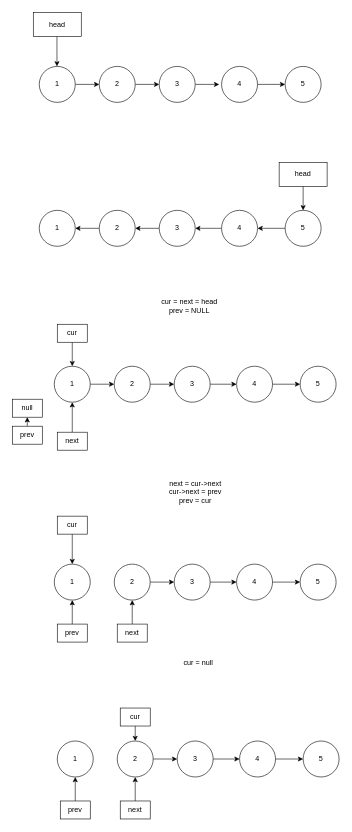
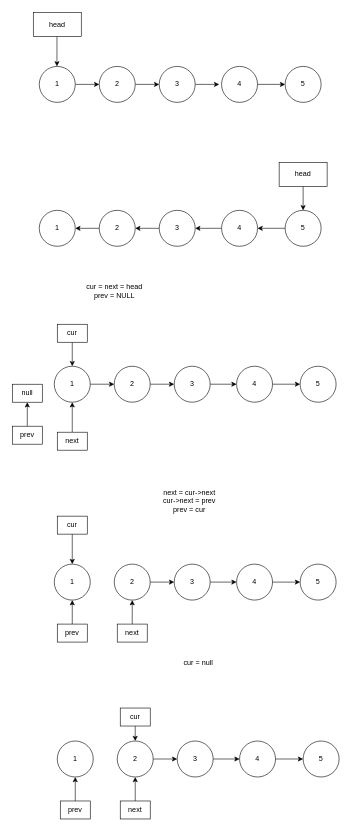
  <mxCell id="0" />
  <mxCell id="1" parent="0" />
  <mxCell id="2" style="edgeStyle=orthogonalEdgeStyle;rounded=0;orthogonalLoop=1;jettySize=auto;html=1;exitX=1;exitY=0.5;exitDx=0;exitDy=0;entryX=0;entryY=0.5;entryDx=0;entryDy=0;" parent="1" source="3" target="5" edge="1"><mxGeometry relative="1" as="geometry" /></mxCell>
  <mxCell id="3" value="1" style="ellipse;whiteSpace=wrap;html=1;" parent="1" vertex="1"><mxGeometry x="65" y="110" width="60" height="60" as="geometry" /></mxCell>
  <mxCell id="4" style="edgeStyle=orthogonalEdgeStyle;rounded=0;orthogonalLoop=1;jettySize=auto;html=1;exitX=1;exitY=0.5;exitDx=0;exitDy=0;" parent="1" source="5" target="7" edge="1"><mxGeometry relative="1" as="geometry" /></mxCell>
  <mxCell id="5" value="2" style="ellipse;whiteSpace=wrap;html=1;" parent="1" vertex="1"><mxGeometry x="165" y="110" width="60" height="60" as="geometry" /></mxCell>
  <mxCell id="6" style="edgeStyle=orthogonalEdgeStyle;rounded=0;orthogonalLoop=1;jettySize=auto;html=1;exitX=1;exitY=0.5;exitDx=0;exitDy=0;" parent="1" source="7" edge="1"><mxGeometry relative="1" as="geometry"><mxPoint x="365" y="140" as="targetPoint" /></mxGeometry></mxCell>
  <mxCell id="7" value="3" style="ellipse;whiteSpace=wrap;html=1;" parent="1" vertex="1"><mxGeometry x="265" y="110" width="60" height="60" as="geometry" /></mxCell>
  <mxCell id="8" style="edgeStyle=orthogonalEdgeStyle;rounded=0;orthogonalLoop=1;jettySize=auto;html=1;exitX=1;exitY=0.5;exitDx=0;exitDy=0;entryX=0;entryY=0.5;entryDx=0;entryDy=0;" parent="1" source="9" target="10" edge="1"><mxGeometry relative="1" as="geometry" /></mxCell>
  <mxCell id="9" value="4" style="ellipse;whiteSpace=wrap;html=1;" parent="1" vertex="1"><mxGeometry x="369" y="110" width="60" height="60" as="geometry" /></mxCell>
  <mxCell id="10" value="5" style="ellipse;whiteSpace=wrap;html=1;" parent="1" vertex="1"><mxGeometry x="475" y="110" width="60" height="60" as="geometry" /></mxCell>
  <mxCell id="11" value="" style="endArrow=classic;html=1;rounded=0;" parent="1" edge="1"><mxGeometry width="50" height="50" relative="1" as="geometry"><mxPoint x="94.5" y="60" as="sourcePoint" /><mxPoint x="94.5" y="110" as="targetPoint" /></mxGeometry></mxCell>
  <mxCell id="12" value="head" style="rounded=0;whiteSpace=wrap;html=1;" parent="1" vertex="1"><mxGeometry x="55" y="20" width="80" height="40" as="geometry" /></mxCell>
  <mxCell id="13" style="edgeStyle=orthogonalEdgeStyle;rounded=0;orthogonalLoop=1;jettySize=auto;html=1;exitX=1;exitY=0.5;exitDx=0;exitDy=0;entryX=1;entryY=0.5;entryDx=0;entryDy=0;" parent="1" source="14" target="14" edge="1"><mxGeometry relative="1" as="geometry"><Array as="points" /></mxGeometry></mxCell>
  <mxCell id="14" value="1" style="ellipse;whiteSpace=wrap;html=1;" parent="1" vertex="1"><mxGeometry x="65" y="350" width="60" height="60" as="geometry" /></mxCell>
  <mxCell id="15" style="edgeStyle=orthogonalEdgeStyle;rounded=0;orthogonalLoop=1;jettySize=auto;html=1;exitX=0;exitY=0.5;exitDx=0;exitDy=0;entryX=1;entryY=0.5;entryDx=0;entryDy=0;" parent="1" source="16" target="14" edge="1"><mxGeometry relative="1" as="geometry" /></mxCell>
  <mxCell id="16" value="2" style="ellipse;whiteSpace=wrap;html=1;" parent="1" vertex="1"><mxGeometry x="165" y="350" width="60" height="60" as="geometry" /></mxCell>
  <mxCell id="17" style="edgeStyle=orthogonalEdgeStyle;rounded=0;orthogonalLoop=1;jettySize=auto;html=1;exitX=0;exitY=0.5;exitDx=0;exitDy=0;entryX=1;entryY=0.5;entryDx=0;entryDy=0;" parent="1" source="18" target="16" edge="1"><mxGeometry relative="1" as="geometry" /></mxCell>
  <mxCell id="18" value="3" style="ellipse;whiteSpace=wrap;html=1;" parent="1" vertex="1"><mxGeometry x="265" y="350" width="60" height="60" as="geometry" /></mxCell>
  <mxCell id="19" style="edgeStyle=orthogonalEdgeStyle;rounded=0;orthogonalLoop=1;jettySize=auto;html=1;exitX=0;exitY=0.5;exitDx=0;exitDy=0;entryX=1;entryY=0.5;entryDx=0;entryDy=0;" parent="1" source="20" target="18" edge="1"><mxGeometry relative="1" as="geometry" /></mxCell>
  <mxCell id="20" value="4" style="ellipse;whiteSpace=wrap;html=1;" parent="1" vertex="1"><mxGeometry x="369" y="350" width="60" height="60" as="geometry" /></mxCell>
  <mxCell id="21" style="edgeStyle=orthogonalEdgeStyle;rounded=0;orthogonalLoop=1;jettySize=auto;html=1;exitX=0;exitY=0.5;exitDx=0;exitDy=0;" parent="1" source="22" target="20" edge="1"><mxGeometry relative="1" as="geometry" /></mxCell>
  <mxCell id="22" value="5" style="ellipse;whiteSpace=wrap;html=1;" parent="1" vertex="1"><mxGeometry x="475" y="350" width="60" height="60" as="geometry" /></mxCell>
  <mxCell id="23" style="edgeStyle=orthogonalEdgeStyle;rounded=0;orthogonalLoop=1;jettySize=auto;html=1;exitX=0.5;exitY=1;exitDx=0;exitDy=0;entryX=0.5;entryY=0;entryDx=0;entryDy=0;" parent="1" source="24" target="22" edge="1"><mxGeometry relative="1" as="geometry" /></mxCell>
  <mxCell id="24" value="head" style="rounded=0;whiteSpace=wrap;html=1;" parent="1" vertex="1"><mxGeometry x="465" y="270" width="80" height="40" as="geometry" /></mxCell>
  <mxCell id="25" style="edgeStyle=orthogonalEdgeStyle;rounded=0;orthogonalLoop=1;jettySize=auto;html=1;exitX=1;exitY=0.5;exitDx=0;exitDy=0;" parent="1" source="27" edge="1"><mxGeometry relative="1" as="geometry"><mxPoint x="150" y="640" as="targetPoint" /></mxGeometry></mxCell>
  <mxCell id="26" style="edgeStyle=orthogonalEdgeStyle;rounded=0;orthogonalLoop=1;jettySize=auto;html=1;exitX=1;exitY=0.5;exitDx=0;exitDy=0;entryX=0;entryY=0.5;entryDx=0;entryDy=0;" parent="1" source="27" target="32" edge="1"><mxGeometry relative="1" as="geometry" /></mxCell>
  <mxCell id="27" value="1" style="ellipse;whiteSpace=wrap;html=1;" parent="1" vertex="1"><mxGeometry x="90" y="610" width="60" height="60" as="geometry" /></mxCell>
  <mxCell id="28" style="edgeStyle=orthogonalEdgeStyle;rounded=0;orthogonalLoop=1;jettySize=auto;html=1;exitX=1;exitY=0.5;exitDx=0;exitDy=0;" parent="1" source="32" edge="1"><mxGeometry relative="1" as="geometry"><mxPoint x="250" y="640" as="targetPoint" /></mxGeometry></mxCell>
  <mxCell id="29" style="edgeStyle=orthogonalEdgeStyle;rounded=0;orthogonalLoop=1;jettySize=auto;html=1;exitX=1;exitY=0.5;exitDx=0;exitDy=0;" parent="1" source="32" edge="1"><mxGeometry relative="1" as="geometry"><mxPoint x="290" y="640" as="targetPoint" /></mxGeometry></mxCell>
  <mxCell id="30" style="edgeStyle=orthogonalEdgeStyle;rounded=0;orthogonalLoop=1;jettySize=auto;html=1;entryX=1;entryY=0.5;entryDx=0;entryDy=0;" parent="1" target="27" edge="1"><mxGeometry relative="1" as="geometry"><mxPoint x="150" y="640" as="sourcePoint" /></mxGeometry></mxCell>
  <mxCell id="31" style="edgeStyle=orthogonalEdgeStyle;rounded=0;orthogonalLoop=1;jettySize=auto;html=1;exitX=0;exitY=0.5;exitDx=0;exitDy=0;entryX=0;entryY=0.5;entryDx=0;entryDy=0;" parent="1" source="32" target="32" edge="1"><mxGeometry relative="1" as="geometry"><Array as="points" /></mxGeometry></mxCell>
  <mxCell id="32" value="2" style="ellipse;whiteSpace=wrap;html=1;" parent="1" vertex="1"><mxGeometry x="190" y="610" width="60" height="60" as="geometry" /></mxCell>
  <mxCell id="33" style="edgeStyle=orthogonalEdgeStyle;rounded=0;orthogonalLoop=1;jettySize=auto;html=1;exitX=1;exitY=0.5;exitDx=0;exitDy=0;entryX=0;entryY=0.5;entryDx=0;entryDy=0;" parent="1" source="35" target="37" edge="1"><mxGeometry relative="1" as="geometry"><mxPoint x="390" y="640" as="targetPoint" /></mxGeometry></mxCell>
  <mxCell id="34" style="edgeStyle=orthogonalEdgeStyle;rounded=0;orthogonalLoop=1;jettySize=auto;html=1;exitX=0;exitY=0.5;exitDx=0;exitDy=0;" parent="1" source="35" edge="1"><mxGeometry relative="1" as="geometry"><mxPoint x="290" y="640" as="targetPoint" /></mxGeometry></mxCell>
  <mxCell id="35" value="3" style="ellipse;whiteSpace=wrap;html=1;" parent="1" vertex="1"><mxGeometry x="290" y="610" width="60" height="60" as="geometry" /></mxCell>
  <mxCell id="36" style="edgeStyle=orthogonalEdgeStyle;rounded=0;orthogonalLoop=1;jettySize=auto;html=1;exitX=1;exitY=0.5;exitDx=0;exitDy=0;entryX=0;entryY=0.5;entryDx=0;entryDy=0;" parent="1" source="37" target="38" edge="1"><mxGeometry relative="1" as="geometry" /></mxCell>
  <mxCell id="37" value="4" style="ellipse;whiteSpace=wrap;html=1;" parent="1" vertex="1"><mxGeometry x="394" y="610" width="60" height="60" as="geometry" /></mxCell>
  <mxCell id="38" value="5" style="ellipse;whiteSpace=wrap;html=1;" parent="1" vertex="1"><mxGeometry x="500" y="610" width="60" height="60" as="geometry" /></mxCell>
  <mxCell id="39" style="edgeStyle=orthogonalEdgeStyle;rounded=0;orthogonalLoop=1;jettySize=auto;html=1;exitX=0.5;exitY=1;exitDx=0;exitDy=0;entryX=0.5;entryY=0;entryDx=0;entryDy=0;" parent="1" source="40" target="27" edge="1"><mxGeometry relative="1" as="geometry" /></mxCell>
  <mxCell id="40" value="cur&lt;br&gt;" style="rounded=0;whiteSpace=wrap;html=1;" parent="1" vertex="1"><mxGeometry x="95" y="540" width="50" height="30" as="geometry" /></mxCell>
  <mxCell id="41" style="edgeStyle=orthogonalEdgeStyle;rounded=0;orthogonalLoop=1;jettySize=auto;html=1;exitX=0.5;exitY=0;exitDx=0;exitDy=0;entryX=0.5;entryY=1;entryDx=0;entryDy=0;" parent="1" source="42" target="88" edge="1"><mxGeometry relative="1" as="geometry" /></mxCell>
  <mxCell id="42" value="prev" style="rounded=0;whiteSpace=wrap;html=1;" parent="1" vertex="1"><mxGeometry x="20" y="710" width="50" height="30" as="geometry" /></mxCell>
  <mxCell id="43" style="edgeStyle=orthogonalEdgeStyle;rounded=0;orthogonalLoop=1;jettySize=auto;html=1;exitX=0.5;exitY=0;exitDx=0;exitDy=0;entryX=0.5;entryY=1;entryDx=0;entryDy=0;" parent="1" source="44" target="27" edge="1"><mxGeometry relative="1" as="geometry" /></mxCell>
  <mxCell id="44" value="next" style="rounded=0;whiteSpace=wrap;html=1;" parent="1" vertex="1"><mxGeometry x="95" y="720" width="50" height="30" as="geometry" /></mxCell>
- <mxCell id="45" value="next = cur-&amp;gt;next&lt;br&gt;cur-&amp;gt;next = prev&lt;br&gt;prev = cur" style="text;html=1;align=center;verticalAlign=middle;resizable=0;points=[];autosize=1;strokeColor=none;fillColor=none;" parent="1" vertex="1"><mxGeometry x="270" y="790" width="110" height="60" as="geometry" /></mxCell>
+ <mxCell id="45" value="next = cur-&amp;gt;next&lt;br&gt;cur-&amp;gt;next = prev&lt;br&gt;prev = cur" style="text;html=1;align=center;verticalAlign=middle;resizable=0;points=[];autosize=1;strokeColor=none;fillColor=none;" parent="1" vertex="1"><mxGeometry x="260" y="805" width="110" height="60" as="geometry" /></mxCell>
  <mxCell id="46" style="edgeStyle=orthogonalEdgeStyle;rounded=0;orthogonalLoop=1;jettySize=auto;html=1;exitX=1;exitY=0.5;exitDx=0;exitDy=0;" parent="1" source="48" edge="1"><mxGeometry relative="1" as="geometry"><mxPoint x="150" y="970" as="targetPoint" /></mxGeometry></mxCell>
  <mxCell id="47" style="edgeStyle=orthogonalEdgeStyle;rounded=0;orthogonalLoop=1;jettySize=auto;html=1;exitX=1;exitY=0.5;exitDx=0;exitDy=0;" parent="1" source="48" edge="1"><mxGeometry relative="1" as="geometry"><mxPoint x="150" y="970" as="targetPoint" /></mxGeometry></mxCell>
  <mxCell id="48" value="1" style="ellipse;whiteSpace=wrap;html=1;" parent="1" vertex="1"><mxGeometry x="90" y="940" width="60" height="60" as="geometry" /></mxCell>
  <mxCell id="49" style="edgeStyle=orthogonalEdgeStyle;rounded=0;orthogonalLoop=1;jettySize=auto;html=1;exitX=1;exitY=0.5;exitDx=0;exitDy=0;" parent="1" source="53" edge="1"><mxGeometry relative="1" as="geometry"><mxPoint x="250" y="970" as="targetPoint" /></mxGeometry></mxCell>
  <mxCell id="50" style="edgeStyle=orthogonalEdgeStyle;rounded=0;orthogonalLoop=1;jettySize=auto;html=1;exitX=1;exitY=0.5;exitDx=0;exitDy=0;" parent="1" source="53" edge="1"><mxGeometry relative="1" as="geometry"><mxPoint x="290" y="970" as="targetPoint" /></mxGeometry></mxCell>
  <mxCell id="51" style="edgeStyle=orthogonalEdgeStyle;rounded=0;orthogonalLoop=1;jettySize=auto;html=1;entryX=1;entryY=0.5;entryDx=0;entryDy=0;" parent="1" target="48" edge="1"><mxGeometry relative="1" as="geometry"><mxPoint x="150" y="970" as="sourcePoint" /></mxGeometry></mxCell>
  <mxCell id="52" style="edgeStyle=orthogonalEdgeStyle;rounded=0;orthogonalLoop=1;jettySize=auto;html=1;exitX=0;exitY=0.5;exitDx=0;exitDy=0;entryX=0;entryY=0.5;entryDx=0;entryDy=0;" parent="1" source="53" target="53" edge="1"><mxGeometry relative="1" as="geometry"><Array as="points" /></mxGeometry></mxCell>
  <mxCell id="53" value="2" style="ellipse;whiteSpace=wrap;html=1;" parent="1" vertex="1"><mxGeometry x="190" y="940" width="60" height="60" as="geometry" /></mxCell>
  <mxCell id="54" style="edgeStyle=orthogonalEdgeStyle;rounded=0;orthogonalLoop=1;jettySize=auto;html=1;exitX=1;exitY=0.5;exitDx=0;exitDy=0;entryX=0;entryY=0.5;entryDx=0;entryDy=0;" parent="1" source="56" target="58" edge="1"><mxGeometry relative="1" as="geometry"><mxPoint x="390" y="970" as="targetPoint" /><Array as="points" /></mxGeometry></mxCell>
  <mxCell id="55" style="edgeStyle=orthogonalEdgeStyle;rounded=0;orthogonalLoop=1;jettySize=auto;html=1;exitX=0;exitY=0.5;exitDx=0;exitDy=0;" parent="1" source="56" edge="1"><mxGeometry relative="1" as="geometry"><mxPoint x="290" y="970" as="targetPoint" /></mxGeometry></mxCell>
  <mxCell id="56" value="3" style="ellipse;whiteSpace=wrap;html=1;" parent="1" vertex="1"><mxGeometry x="290" y="940" width="60" height="60" as="geometry" /></mxCell>
  <mxCell id="57" style="edgeStyle=orthogonalEdgeStyle;rounded=0;orthogonalLoop=1;jettySize=auto;html=1;exitX=1;exitY=0.5;exitDx=0;exitDy=0;entryX=0;entryY=0.5;entryDx=0;entryDy=0;" parent="1" source="58" target="59" edge="1"><mxGeometry relative="1" as="geometry" /></mxCell>
  <mxCell id="58" value="4" style="ellipse;whiteSpace=wrap;html=1;" parent="1" vertex="1"><mxGeometry x="394" y="940" width="60" height="60" as="geometry" /></mxCell>
  <mxCell id="59" value="5" style="ellipse;whiteSpace=wrap;html=1;" parent="1" vertex="1"><mxGeometry x="500" y="940" width="60" height="60" as="geometry" /></mxCell>
  <mxCell id="60" style="edgeStyle=orthogonalEdgeStyle;rounded=0;orthogonalLoop=1;jettySize=auto;html=1;exitX=0.5;exitY=1;exitDx=0;exitDy=0;entryX=0.5;entryY=0;entryDx=0;entryDy=0;" parent="1" source="61" target="48" edge="1"><mxGeometry relative="1" as="geometry"><mxPoint x="220" y="935" as="targetPoint" /><Array as="points"><mxPoint x="120" y="913" /><mxPoint x="120" y="913" /></Array></mxGeometry></mxCell>
  <mxCell id="61" value="cur&lt;br&gt;" style="rounded=0;whiteSpace=wrap;html=1;" parent="1" vertex="1"><mxGeometry x="95" y="860" width="50" height="30" as="geometry" /></mxCell>
  <mxCell id="62" style="edgeStyle=orthogonalEdgeStyle;rounded=0;orthogonalLoop=1;jettySize=auto;html=1;exitX=0.5;exitY=0;exitDx=0;exitDy=0;entryX=0.5;entryY=1;entryDx=0;entryDy=0;" parent="1" source="63" target="48" edge="1"><mxGeometry relative="1" as="geometry" /></mxCell>
  <mxCell id="63" value="prev" style="rounded=0;whiteSpace=wrap;html=1;" parent="1" vertex="1"><mxGeometry x="95" y="1040" width="50" height="30" as="geometry" /></mxCell>
  <mxCell id="64" style="edgeStyle=orthogonalEdgeStyle;rounded=0;orthogonalLoop=1;jettySize=auto;html=1;exitX=0.5;exitY=0;exitDx=0;exitDy=0;entryX=0.5;entryY=1;entryDx=0;entryDy=0;" parent="1" source="65" target="53" edge="1"><mxGeometry relative="1" as="geometry" /></mxCell>
  <mxCell id="65" value="next" style="rounded=0;whiteSpace=wrap;html=1;" parent="1" vertex="1"><mxGeometry x="195" y="1040" width="50" height="30" as="geometry" /></mxCell>
  <mxCell id="66" value="cur = null" style="text;html=1;align=center;verticalAlign=middle;resizable=0;points=[];autosize=1;strokeColor=none;fillColor=none;" parent="1" vertex="1"><mxGeometry x="290" y="1090" width="80" height="30" as="geometry" /></mxCell>
  <mxCell id="67" style="edgeStyle=orthogonalEdgeStyle;rounded=0;orthogonalLoop=1;jettySize=auto;html=1;exitX=1;exitY=0.5;exitDx=0;exitDy=0;" parent="1" source="69" edge="1"><mxGeometry relative="1" as="geometry"><mxPoint x="155" y="1265" as="targetPoint" /></mxGeometry></mxCell>
  <mxCell id="68" style="edgeStyle=orthogonalEdgeStyle;rounded=0;orthogonalLoop=1;jettySize=auto;html=1;exitX=1;exitY=0.5;exitDx=0;exitDy=0;" parent="1" source="69" edge="1"><mxGeometry relative="1" as="geometry"><mxPoint x="155" y="1265" as="targetPoint" /></mxGeometry></mxCell>
  <mxCell id="69" value="1" style="ellipse;whiteSpace=wrap;html=1;" parent="1" vertex="1"><mxGeometry x="95" y="1235" width="60" height="60" as="geometry" /></mxCell>
  <mxCell id="70" style="edgeStyle=orthogonalEdgeStyle;rounded=0;orthogonalLoop=1;jettySize=auto;html=1;exitX=1;exitY=0.5;exitDx=0;exitDy=0;" parent="1" source="74" edge="1"><mxGeometry relative="1" as="geometry"><mxPoint x="255" y="1265" as="targetPoint" /></mxGeometry></mxCell>
  <mxCell id="71" style="edgeStyle=orthogonalEdgeStyle;rounded=0;orthogonalLoop=1;jettySize=auto;html=1;exitX=1;exitY=0.5;exitDx=0;exitDy=0;" parent="1" source="74" edge="1"><mxGeometry relative="1" as="geometry"><mxPoint x="295" y="1265" as="targetPoint" /></mxGeometry></mxCell>
  <mxCell id="72" style="edgeStyle=orthogonalEdgeStyle;rounded=0;orthogonalLoop=1;jettySize=auto;html=1;entryX=1;entryY=0.5;entryDx=0;entryDy=0;" parent="1" target="69" edge="1"><mxGeometry relative="1" as="geometry"><mxPoint x="155" y="1265" as="sourcePoint" /></mxGeometry></mxCell>
  <mxCell id="73" style="edgeStyle=orthogonalEdgeStyle;rounded=0;orthogonalLoop=1;jettySize=auto;html=1;exitX=0;exitY=0.5;exitDx=0;exitDy=0;entryX=0;entryY=0.5;entryDx=0;entryDy=0;" parent="1" source="74" target="74" edge="1"><mxGeometry relative="1" as="geometry"><Array as="points" /></mxGeometry></mxCell>
  <mxCell id="74" value="2" style="ellipse;whiteSpace=wrap;html=1;" parent="1" vertex="1"><mxGeometry x="195" y="1235" width="60" height="60" as="geometry" /></mxCell>
  <mxCell id="75" style="edgeStyle=orthogonalEdgeStyle;rounded=0;orthogonalLoop=1;jettySize=auto;html=1;exitX=1;exitY=0.5;exitDx=0;exitDy=0;entryX=0;entryY=0.5;entryDx=0;entryDy=0;" parent="1" source="77" target="79" edge="1"><mxGeometry relative="1" as="geometry"><mxPoint x="395" y="1265" as="targetPoint" /></mxGeometry></mxCell>
  <mxCell id="76" style="edgeStyle=orthogonalEdgeStyle;rounded=0;orthogonalLoop=1;jettySize=auto;html=1;exitX=0;exitY=0.5;exitDx=0;exitDy=0;" parent="1" source="77" edge="1"><mxGeometry relative="1" as="geometry"><mxPoint x="295" y="1265" as="targetPoint" /></mxGeometry></mxCell>
  <mxCell id="77" value="3" style="ellipse;whiteSpace=wrap;html=1;" parent="1" vertex="1"><mxGeometry x="295" y="1235" width="60" height="60" as="geometry" /></mxCell>
  <mxCell id="78" style="edgeStyle=orthogonalEdgeStyle;rounded=0;orthogonalLoop=1;jettySize=auto;html=1;exitX=1;exitY=0.5;exitDx=0;exitDy=0;entryX=0;entryY=0.5;entryDx=0;entryDy=0;" parent="1" source="79" target="80" edge="1"><mxGeometry relative="1" as="geometry" /></mxCell>
  <mxCell id="79" value="4" style="ellipse;whiteSpace=wrap;html=1;" parent="1" vertex="1"><mxGeometry x="399" y="1235" width="60" height="60" as="geometry" /></mxCell>
  <mxCell id="80" value="5" style="ellipse;whiteSpace=wrap;html=1;" parent="1" vertex="1"><mxGeometry x="505" y="1235" width="60" height="60" as="geometry" /></mxCell>
  <mxCell id="81" style="edgeStyle=orthogonalEdgeStyle;rounded=0;orthogonalLoop=1;jettySize=auto;html=1;exitX=0.5;exitY=1;exitDx=0;exitDy=0;entryX=0.5;entryY=0;entryDx=0;entryDy=0;" parent="1" source="82" target="74" edge="1"><mxGeometry relative="1" as="geometry" /></mxCell>
  <mxCell id="82" value="cur&lt;br&gt;" style="rounded=0;whiteSpace=wrap;html=1;" parent="1" vertex="1"><mxGeometry x="200" y="1180" width="50" height="30" as="geometry" /></mxCell>
  <mxCell id="83" style="edgeStyle=orthogonalEdgeStyle;rounded=0;orthogonalLoop=1;jettySize=auto;html=1;exitX=0.5;exitY=0;exitDx=0;exitDy=0;entryX=0.5;entryY=1;entryDx=0;entryDy=0;" parent="1" source="84" target="69" edge="1"><mxGeometry relative="1" as="geometry"><mxPoint x="225" y="1300" as="targetPoint" /></mxGeometry></mxCell>
  <mxCell id="84" value="prev" style="rounded=0;whiteSpace=wrap;html=1;" parent="1" vertex="1"><mxGeometry x="100" y="1335" width="50" height="30" as="geometry" /></mxCell>
  <mxCell id="85" style="edgeStyle=orthogonalEdgeStyle;rounded=0;orthogonalLoop=1;jettySize=auto;html=1;exitX=0.5;exitY=0;exitDx=0;exitDy=0;entryX=0.5;entryY=1;entryDx=0;entryDy=0;" parent="1" source="86" target="74" edge="1"><mxGeometry relative="1" as="geometry"><mxPoint x="245" y="1305" as="targetPoint" /><Array as="points"><mxPoint x="225" y="1310" /><mxPoint x="225" y="1310" /></Array></mxGeometry></mxCell>
  <mxCell id="86" value="next" style="rounded=0;whiteSpace=wrap;html=1;" parent="1" vertex="1"><mxGeometry x="200" y="1335" width="50" height="30" as="geometry" /></mxCell>
- <mxCell id="87" value="cur = next = head&lt;br&gt;prev = NULL&lt;br&gt;" style="text;html=1;align=center;verticalAlign=middle;resizable=0;points=[];autosize=1;strokeColor=none;fillColor=none;" parent="1" vertex="1"><mxGeometry x="255" y="490" width="120" height="40" as="geometry" /></mxCell>
- <mxCell id="88" value="null" style="whiteSpace=wrap;html=1;" parent="1" vertex="1"><mxGeometry x="20" y="665" width="50" height="30" as="geometry" /></mxCell>
+ <mxCell id="87" value="cur = next = head&lt;br&gt;prev = NULL&lt;br&gt;" style="text;html=1;align=center;verticalAlign=middle;resizable=0;points=[];autosize=1;strokeColor=none;fillColor=none;" parent="1" vertex="1"><mxGeometry x="130" y="465" width="120" height="40" as="geometry" /></mxCell>
+ <mxCell id="88" value="null" style="whiteSpace=wrap;html=1;" parent="1" vertex="1"><mxGeometry x="20" y="640" width="50" height="30" as="geometry" /></mxCell>
